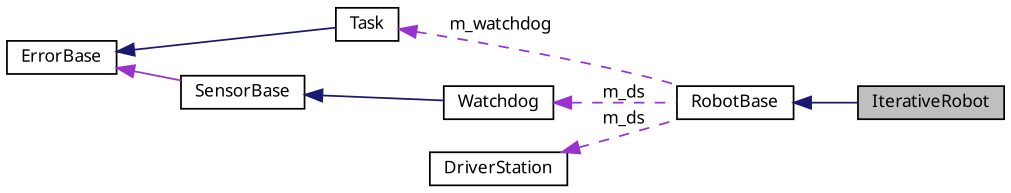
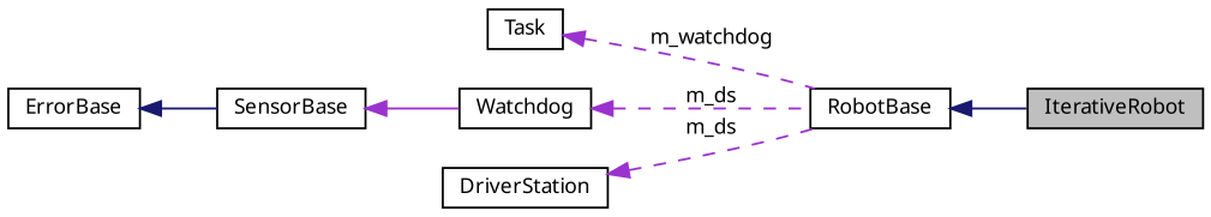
  digraph {
    fontname="Noto Sans"
    rankdir=LR
    node [color=black fontname="Noto Sans" fontsize=10 shape=record]
    edge [color=midnightblue dir=back fontname="Noto Sans" fontsize=10 labelfontname=FreeSans labelfontsize=10 style=solid]
    n1 [fillcolor=grey75 fontcolor=black height=0.2 label=IterativeRobot style=filled width=0.4]
    n2 [height=0.2 label=RobotBase width=0.4]
    n3 [height=0.2 label=Task width=0.4]
    n4 [height=0.2 label=ErrorBase width=0.4]
    n5 [height=0.2 label=SensorBase width=0.4]
    n6 [height=0.2 label=Watchdog width=0.4]
    n7 [height=0.2 label=DriverStation width=0.4]
    n2 -> n1
    n3 -> n2 [color=darkorchid3 label=" m_watchdog" style=dashed]
-   n4 -> n3
-   n4 -> n5 [color=darkorchid3]
-   n5 -> n6
+   n4 -> n5
+   n5 -> n6 [color=darkorchid3]
    n6 -> n2 [color=darkorchid3 label=" m_ds" style=dashed]
    n7 -> n2 [color=darkorchid3 label=" m_ds" style=dashed]
  }
